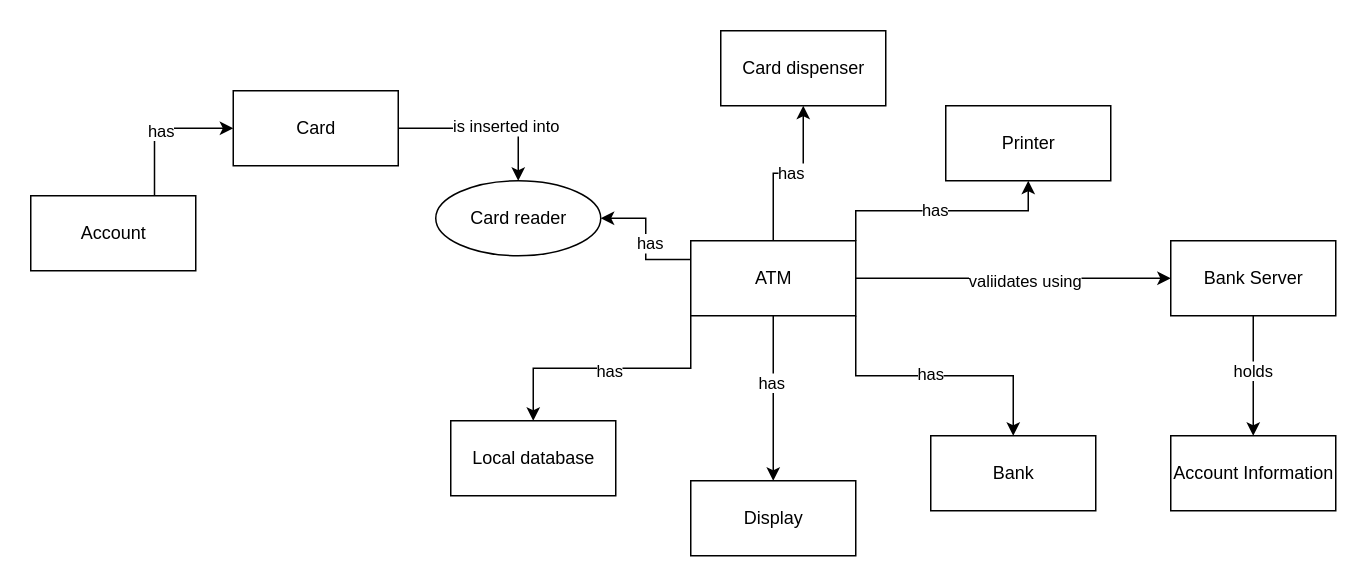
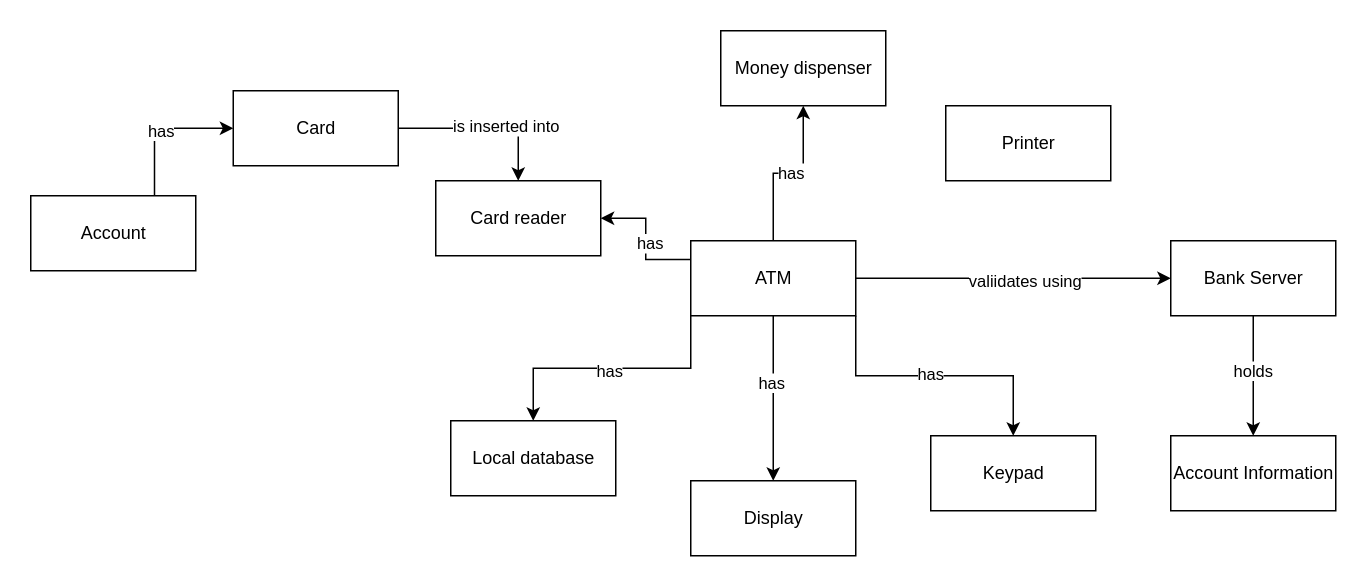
  <mxCell id="0" />
  <mxCell id="1" parent="0" />
  <mxCell id="2" style="edgeStyle=orthogonalEdgeStyle;rounded=0;orthogonalLoop=1;jettySize=auto;html=1;exitX=0.5;exitY=1;exitDx=0;exitDy=0;" edge="1" parent="1" source="16" target="17"><mxGeometry relative="1" as="geometry" /></mxCell>
  <mxCell id="3" value="has" style="edgeLabel;html=1;align=center;verticalAlign=middle;resizable=0;points=[];" vertex="1" connectable="0" parent="2"><mxGeometry x="-0.2" y="-2" relative="1" as="geometry"><mxPoint as="offset" /></mxGeometry></mxCell>
  <mxCell id="4" style="edgeStyle=orthogonalEdgeStyle;rounded=0;orthogonalLoop=1;jettySize=auto;html=1;exitX=1;exitY=1;exitDx=0;exitDy=0;" edge="1" parent="1" source="16" target="18"><mxGeometry relative="1" as="geometry" /></mxCell>
  <mxCell id="5" value="has" style="edgeLabel;html=1;align=center;verticalAlign=middle;resizable=0;points=[];" vertex="1" connectable="0" parent="4"><mxGeometry x="-0.038" y="2" relative="1" as="geometry"><mxPoint as="offset" /></mxGeometry></mxCell>
  <mxCell id="6" style="edgeStyle=orthogonalEdgeStyle;rounded=0;orthogonalLoop=1;jettySize=auto;html=1;exitX=1;exitY=0.5;exitDx=0;exitDy=0;" edge="1" parent="1" source="16" target="21"><mxGeometry relative="1" as="geometry" /></mxCell>
  <mxCell id="7" value="valiidates using" style="edgeLabel;html=1;align=center;verticalAlign=middle;resizable=0;points=[];" vertex="1" connectable="0" parent="6"><mxGeometry x="0.071" y="-1" relative="1" as="geometry"><mxPoint as="offset" /></mxGeometry></mxCell>
  <mxCell id="8" style="edgeStyle=orthogonalEdgeStyle;rounded=0;orthogonalLoop=1;jettySize=auto;html=1;exitX=0;exitY=1;exitDx=0;exitDy=0;" edge="1" parent="1" source="16" target="22"><mxGeometry relative="1" as="geometry" /></mxCell>
  <mxCell id="9" value="has" style="edgeLabel;html=1;align=center;verticalAlign=middle;resizable=0;points=[];" vertex="1" connectable="0" parent="8"><mxGeometry x="0.029" y="1" relative="1" as="geometry"><mxPoint as="offset" /></mxGeometry></mxCell>
  <mxCell id="10" style="edgeStyle=orthogonalEdgeStyle;rounded=0;orthogonalLoop=1;jettySize=auto;html=1;exitX=0;exitY=0.25;exitDx=0;exitDy=0;" edge="1" parent="1" source="16" target="23"><mxGeometry relative="1" as="geometry" /></mxCell>
  <mxCell id="11" value="has" style="edgeLabel;html=1;align=center;verticalAlign=middle;resizable=0;points=[];" vertex="1" connectable="0" parent="10"><mxGeometry x="-0.051" y="-2" relative="1" as="geometry"><mxPoint y="1" as="offset" /></mxGeometry></mxCell>
- <mxCell id="12" style="edgeStyle=orthogonalEdgeStyle;rounded=0;orthogonalLoop=1;jettySize=auto;html=1;exitX=1;exitY=0;exitDx=0;exitDy=0;" edge="1" parent="1" source="16" target="30"><mxGeometry relative="1" as="geometry" /></mxCell>
- <mxCell id="13" value="has" style="edgeLabel;html=1;align=center;verticalAlign=middle;resizable=0;points=[];" vertex="1" connectable="0" parent="12"><mxGeometry x="-0.071" y="1" relative="1" as="geometry"><mxPoint as="offset" /></mxGeometry></mxCell>
  <mxCell id="14" style="edgeStyle=orthogonalEdgeStyle;rounded=0;orthogonalLoop=1;jettySize=auto;html=1;exitX=0.5;exitY=0;exitDx=0;exitDy=0;" edge="1" parent="1" source="16" target="31"><mxGeometry relative="1" as="geometry" /></mxCell>
  <mxCell id="15" value="has" style="edgeLabel;html=1;align=center;verticalAlign=middle;resizable=0;points=[];" vertex="1" connectable="0" parent="14"><mxGeometry x="0.018" y="1" relative="1" as="geometry"><mxPoint as="offset" /></mxGeometry></mxCell>
  <mxCell id="16" value="ATM" style="html=1;" vertex="1" parent="1"><mxGeometry x="460" y="160" width="110" height="50" as="geometry" /></mxCell>
  <mxCell id="17" value="Display" style="html=1;" vertex="1" parent="1"><mxGeometry x="460" y="320" width="110" height="50" as="geometry" /></mxCell>
- <mxCell id="18" value="Bank" style="html=1;" vertex="1" parent="1"><mxGeometry x="620" y="290" width="110" height="50" as="geometry" /></mxCell>
+ <mxCell id="18" value="Keypad" style="html=1;" vertex="1" parent="1"><mxGeometry x="620" y="290" width="110" height="50" as="geometry" /></mxCell>
  <mxCell id="19" style="edgeStyle=orthogonalEdgeStyle;rounded=0;orthogonalLoop=1;jettySize=auto;html=1;exitX=0.5;exitY=1;exitDx=0;exitDy=0;" edge="1" parent="1" source="21" target="32"><mxGeometry relative="1" as="geometry" /></mxCell>
  <mxCell id="20" value="holds" style="edgeLabel;html=1;align=center;verticalAlign=middle;resizable=0;points=[];" vertex="1" connectable="0" parent="19"><mxGeometry x="-0.089" y="-1" relative="1" as="geometry"><mxPoint as="offset" /></mxGeometry></mxCell>
  <mxCell id="21" value="Bank Server" style="html=1;" vertex="1" parent="1"><mxGeometry x="780" y="160" width="110" height="50" as="geometry" /></mxCell>
  <mxCell id="22" value="Local database" style="html=1;" vertex="1" parent="1"><mxGeometry x="300" y="280" width="110" height="50" as="geometry" /></mxCell>
- <mxCell id="23" value="Card reader" style="ellipse;html=1;" vertex="1" parent="1"><mxGeometry x="290" y="120" width="110" height="50" as="geometry" /></mxCell>
+ <mxCell id="23" value="Card reader" style="html=1;" vertex="1" parent="1"><mxGeometry x="290" y="120" width="110" height="50" as="geometry" /></mxCell>
  <mxCell id="24" style="edgeStyle=orthogonalEdgeStyle;rounded=0;orthogonalLoop=1;jettySize=auto;html=1;exitX=1;exitY=0.5;exitDx=0;exitDy=0;" edge="1" parent="1" source="26" target="23"><mxGeometry relative="1" as="geometry" /></mxCell>
  <mxCell id="25" value="is inserted into" style="edgeLabel;html=1;align=center;verticalAlign=middle;resizable=0;points=[];" vertex="1" connectable="0" parent="24"><mxGeometry x="0.235" y="2" relative="1" as="geometry"><mxPoint as="offset" /></mxGeometry></mxCell>
  <mxCell id="26" value="Card" style="html=1;" vertex="1" parent="1"><mxGeometry x="155" y="60" width="110" height="50" as="geometry" /></mxCell>
  <mxCell id="27" style="edgeStyle=orthogonalEdgeStyle;rounded=0;orthogonalLoop=1;jettySize=auto;html=1;exitX=0.75;exitY=0;exitDx=0;exitDy=0;entryX=0;entryY=0.5;entryDx=0;entryDy=0;" edge="1" parent="1" source="29" target="26"><mxGeometry relative="1" as="geometry" /></mxCell>
  <mxCell id="28" value="has" style="edgeLabel;html=1;align=center;verticalAlign=middle;resizable=0;points=[];" vertex="1" connectable="0" parent="27"><mxGeometry x="-0.005" y="-1" relative="1" as="geometry"><mxPoint as="offset" /></mxGeometry></mxCell>
  <mxCell id="29" value="Account" style="html=1;" vertex="1" parent="1"><mxGeometry x="20" y="130" width="110" height="50" as="geometry" /></mxCell>
  <mxCell id="30" value="Printer" style="html=1;" vertex="1" parent="1"><mxGeometry x="630" y="70" width="110" height="50" as="geometry" /></mxCell>
- <mxCell id="31" value="Card dispenser" style="html=1;" vertex="1" parent="1"><mxGeometry x="480" y="20" width="110" height="50" as="geometry" /></mxCell>
+ <mxCell id="31" value="Money dispenser" style="html=1;" vertex="1" parent="1"><mxGeometry x="480" y="20" width="110" height="50" as="geometry" /></mxCell>
  <mxCell id="32" value="Account Information" style="html=1;" vertex="1" parent="1"><mxGeometry x="780" y="290" width="110" height="50" as="geometry" /></mxCell>
